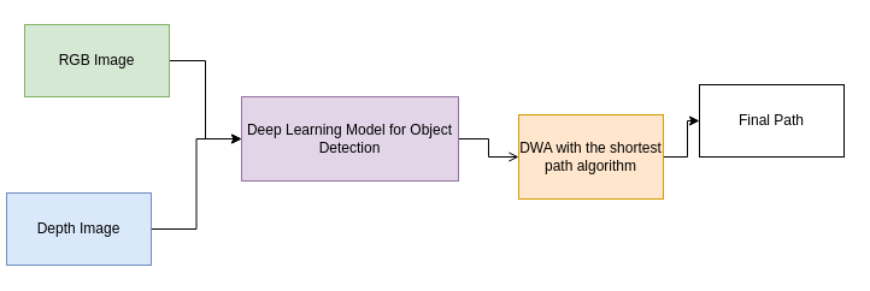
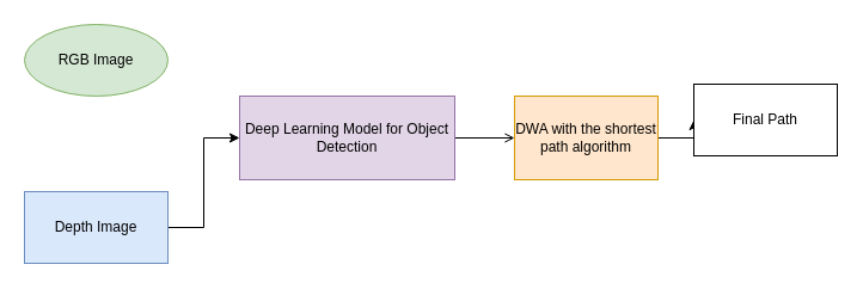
  <mxCell id="0" />
  <mxCell id="1" parent="0" />
- <mxCell id="2" style="edgeStyle=orthogonalEdgeStyle;rounded=0;orthogonalLoop=1;jettySize=auto;html=1;exitX=1;exitY=0.5;exitDx=0;exitDy=0;entryX=0;entryY=0.5;entryDx=0;entryDy=0;" edge="1" parent="1" source="3" target="7"><mxGeometry relative="1" as="geometry" /></mxCell>
- <mxCell id="3" value="RGB Image" style="rounded=0;whiteSpace=wrap;html=1;fillColor=#d5e8d4;strokeColor=#82b366;" vertex="1" parent="1"><mxGeometry x="20" y="20" width="120" height="60" as="geometry" /></mxCell>
+ <mxCell id="3" value="RGB Image" style="ellipse;whiteSpace=wrap;html=1;fillColor=#d5e8d4;strokeColor=#82b366;" vertex="1" parent="1"><mxGeometry x="20" y="20" width="120" height="60" as="geometry" /></mxCell>
  <mxCell id="4" style="edgeStyle=orthogonalEdgeStyle;rounded=0;orthogonalLoop=1;jettySize=auto;html=1;exitX=1;exitY=0.5;exitDx=0;exitDy=0;entryX=0;entryY=0.5;entryDx=0;entryDy=0;" edge="1" parent="1" source="5" target="7"><mxGeometry relative="1" as="geometry" /></mxCell>
- <mxCell id="5" value="Depth Image" style="rounded=0;whiteSpace=wrap;html=1;fillColor=#dae8fc;strokeColor=#6c8ebf;" vertex="1" parent="1"><mxGeometry x="5" y="160" width="120" height="60" as="geometry" /></mxCell>
+ <mxCell id="5" value="Depth Image" style="rounded=0;whiteSpace=wrap;html=1;fillColor=#dae8fc;strokeColor=#6c8ebf;" vertex="1" parent="1"><mxGeometry x="20" y="160" width="120" height="60" as="geometry" /></mxCell>
  <mxCell id="6" style="edgeStyle=orthogonalEdgeStyle;rounded=0;orthogonalLoop=1;jettySize=auto;html=1;exitX=1;exitY=0.5;exitDx=0;exitDy=0;entryX=0;entryY=0.5;entryDx=0;entryDy=0;endArrow=open;" edge="1" parent="1" source="7" target="9"><mxGeometry relative="1" as="geometry" /></mxCell>
  <mxCell id="7" value="Deep Learning Model for Object Detection" style="rounded=0;whiteSpace=wrap;html=1;fillColor=#e1d5e7;strokeColor=#9673a6;" vertex="1" parent="1"><mxGeometry x="200" y="80" width="180" height="70" as="geometry" /></mxCell>
  <mxCell id="8" style="edgeStyle=orthogonalEdgeStyle;rounded=0;orthogonalLoop=1;jettySize=auto;html=1;exitX=1;exitY=0.5;exitDx=0;exitDy=0;entryX=0;entryY=0.5;entryDx=0;entryDy=0;" edge="1" parent="1" source="9" target="10"><mxGeometry relative="1" as="geometry" /></mxCell>
- <mxCell id="9" value="DWA with the shortest path algorithm" style="rounded=0;whiteSpace=wrap;html=1;fillColor=#ffe6cc;strokeColor=#d79b00;" vertex="1" parent="1"><mxGeometry x="430" y="95" width="120" height="70" as="geometry" /></mxCell>
+ <mxCell id="9" value="DWA with the shortest path algorithm" style="rounded=0;whiteSpace=wrap;html=1;fillColor=#ffe6cc;strokeColor=#d79b00;" vertex="1" parent="1"><mxGeometry x="430" y="80" width="120" height="70" as="geometry" /></mxCell>
  <mxCell id="10" value="Final Path" style="rounded=0;whiteSpace=wrap;html=1;" vertex="1" parent="1"><mxGeometry x="580" y="70" width="120" height="60" as="geometry" /></mxCell>
